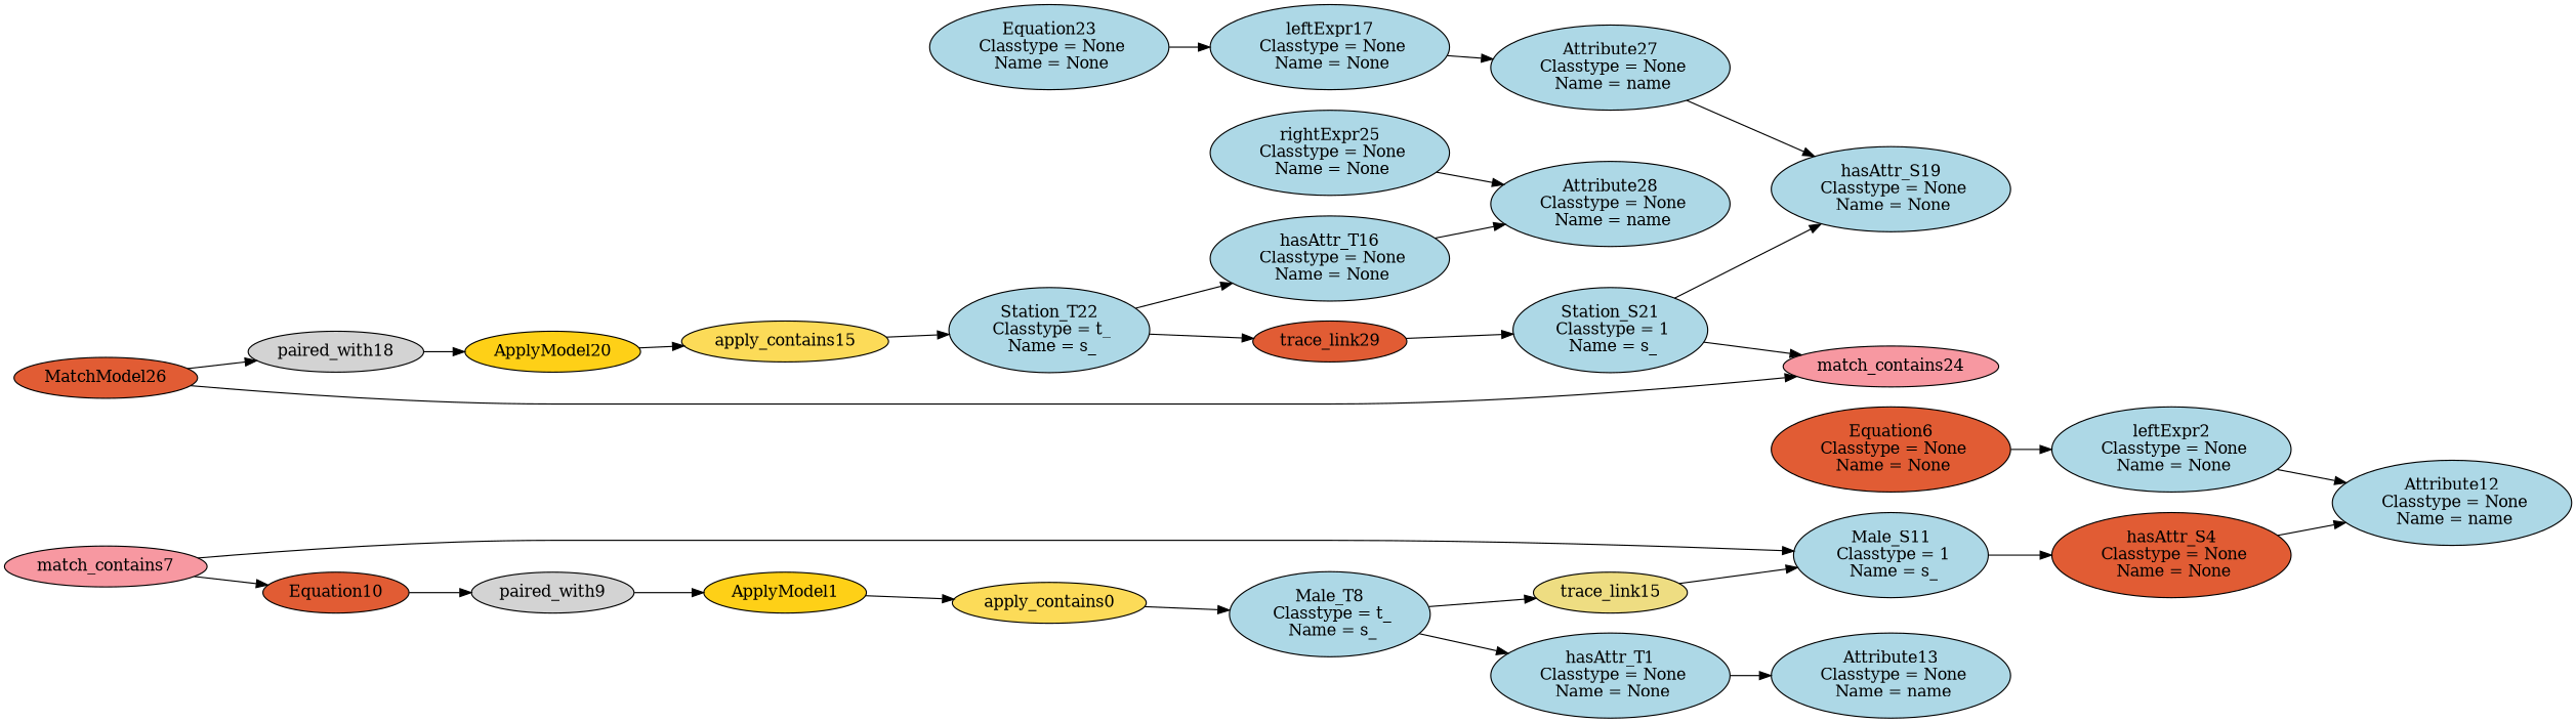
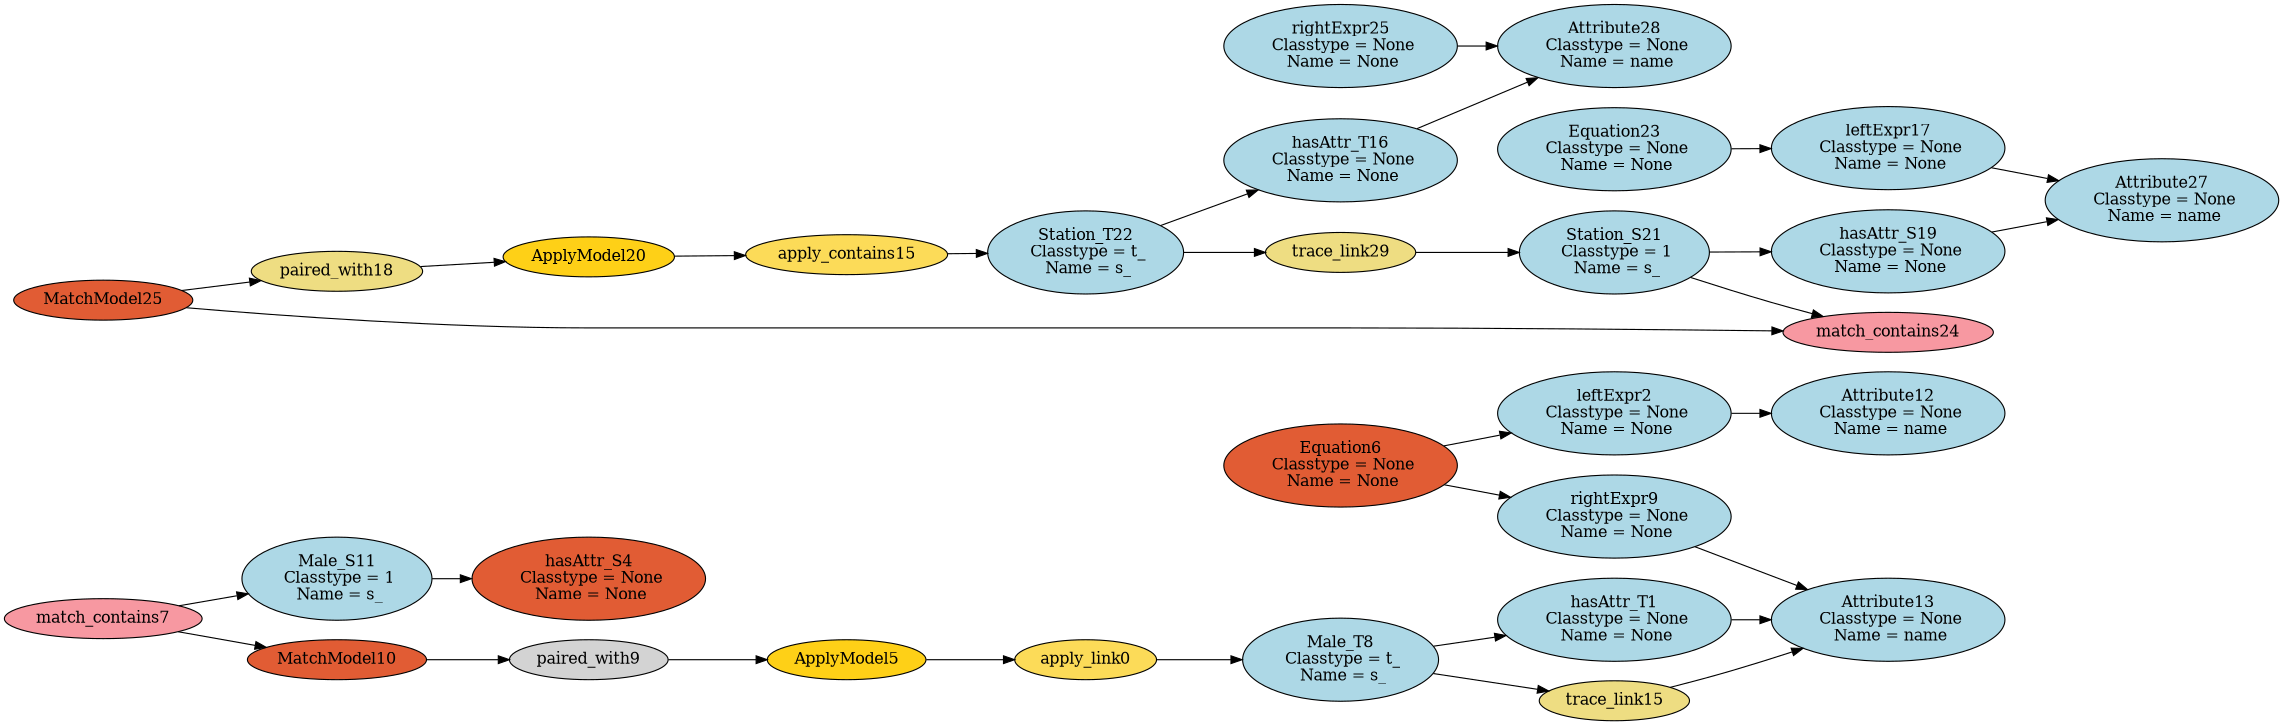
  digraph {
    rankdir=LR
    node [fillcolor=lightblue style=filled]
-   apply_contains0 [fillcolor="#FCDB58"]
+   apply_contains0 [fillcolor="#FCDB58" label=apply_link0]
    "Male_T8\n Classtype = t_\n Name = s_"
    "hasAttr_T1\n Classtype = None\n Name = None"
    n4 [fillcolor=lightgoldenrod label=trace_link15]
    "Attribute13\n Classtype = None\n Name = name"
    "leftExpr2\n Classtype = None\n Name = None"
    "Attribute12\n Classtype = None\n Name = name"
    n8 [fillcolor=lightgray label=paired_with9]
-   ApplyModel5 [fillcolor="#FED017" label=ApplyModel1]
+   ApplyModel5 [fillcolor="#FED017"]
    "hasAttr_S4\n Classtype = None\n Name = None" [fillcolor="#E15C34"]
    "Equation6\n Classtype = None\n Name = None" [fillcolor="#E15C34"]
+   "rightExpr9\n Classtype = None\n Name = None"
    match_contains7 [fillcolor="#F798A1"]
    "Male_S11\n Classtype = 1\n Name = s_"
-   MatchModel10 [fillcolor="#E15C34" label=Equation10]
+   MatchModel10 [fillcolor="#E15C34"]
    apply_contains15 [fillcolor="#FCDB58"]
    "Station_T22\n Classtype = t_\n Name = s_"
    "hasAttr_T16\n Classtype = None\n Name = None"
-   trace_link29 [fillcolor="#E15C34"]
+   trace_link29 [fillcolor=lightgoldenrod]
    "Attribute28\n Classtype = None\n Name = name"
    "leftExpr17\n Classtype = None\n Name = None"
    "Attribute27\n Classtype = None\n Name = name"
-   paired_with18 [fillcolor=lightgray]
+   paired_with18 [fillcolor=lightgoldenrod]
    ApplyModel20 [fillcolor="#FED017"]
    "hasAttr_S19\n Classtype = None\n Name = None"
    "Station_S21\n Classtype = 1\n Name = s_"
    match_contains24 [fillcolor="#F798A1"]
    "Equation23\n Classtype = None\n Name = None"
    "rightExpr25\n Classtype = None\n Name = None"
-   MatchModel26 [fillcolor="#E15C34"]
+   MatchModel26 [fillcolor="#E15C34" label=MatchModel25]
    apply_contains0 -> "Male_T8\n Classtype = t_\n Name = s_"
    "Male_T8\n Classtype = t_\n Name = s_" -> "hasAttr_T1\n Classtype = None\n Name = None"
    "Male_T8\n Classtype = t_\n Name = s_" -> n4
    "hasAttr_T1\n Classtype = None\n Name = None" -> "Attribute13\n Classtype = None\n Name = name"
-   n4 -> "Male_S11\n Classtype = 1\n Name = s_"
+   n4 -> "Attribute13\n Classtype = None\n Name = name"
    "leftExpr2\n Classtype = None\n Name = None" -> "Attribute12\n Classtype = None\n Name = name"
    n8 -> ApplyModel5
    ApplyModel5 -> apply_contains0
-   "hasAttr_S4\n Classtype = None\n Name = None" -> "Attribute12\n Classtype = None\n Name = name"
    "Equation6\n Classtype = None\n Name = None" -> "leftExpr2\n Classtype = None\n Name = None"
+   "Equation6\n Classtype = None\n Name = None" -> "rightExpr9\n Classtype = None\n Name = None"
+   "rightExpr9\n Classtype = None\n Name = None" -> "Attribute13\n Classtype = None\n Name = name"
    match_contains7 -> "Male_S11\n Classtype = 1\n Name = s_"
    match_contains7 -> MatchModel10
    "Male_S11\n Classtype = 1\n Name = s_" -> "hasAttr_S4\n Classtype = None\n Name = None"
    MatchModel10 -> n8
    apply_contains15 -> "Station_T22\n Classtype = t_\n Name = s_"
    "Station_T22\n Classtype = t_\n Name = s_" -> "hasAttr_T16\n Classtype = None\n Name = None"
    "Station_T22\n Classtype = t_\n Name = s_" -> trace_link29
    "hasAttr_T16\n Classtype = None\n Name = None" -> "Attribute28\n Classtype = None\n Name = name"
    trace_link29 -> "Station_S21\n Classtype = 1\n Name = s_"
    "leftExpr17\n Classtype = None\n Name = None" -> "Attribute27\n Classtype = None\n Name = name"
    paired_with18 -> ApplyModel20
    ApplyModel20 -> apply_contains15
-   "Attribute27\n Classtype = None\n Name = name" -> "hasAttr_S19\n Classtype = None\n Name = None"
+   "hasAttr_S19\n Classtype = None\n Name = None" -> "Attribute27\n Classtype = None\n Name = name"
    "Station_S21\n Classtype = 1\n Name = s_" -> "hasAttr_S19\n Classtype = None\n Name = None"
    "Station_S21\n Classtype = 1\n Name = s_" -> match_contains24
    "Equation23\n Classtype = None\n Name = None" -> "leftExpr17\n Classtype = None\n Name = None"
    "rightExpr25\n Classtype = None\n Name = None" -> "Attribute28\n Classtype = None\n Name = name"
    MatchModel26 -> paired_with18
    MatchModel26 -> match_contains24
  }
